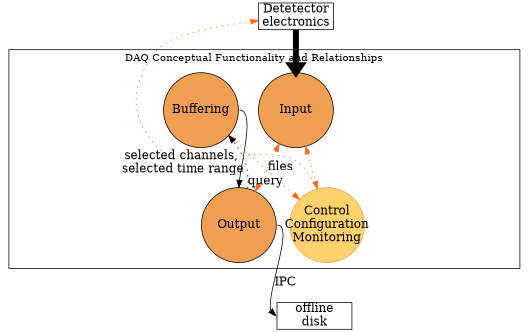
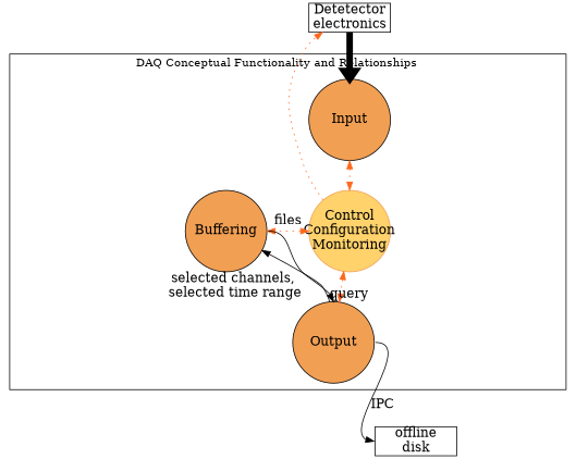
  digraph {
    compound=true
    rankdir=TB
    splines=true
    node [fillcolor="#f19f53" fixedsize=true fontsize=16 shape=circle style=filled]
    edge [fontsize=16 style=dotted]
    n1 [color="#f19f53" fillcolor="#ffd26c" label="Control\nConfiguration\nMonitoring" width=1.4]
    n2 [label=Input width=1.4]
    n3 [label=Buffering width=1.4]
    n4 [label=Output width=1.4]
    n5 [label="Detetector\nelectronics" shape=box width=1.4 fillcolor="" style=""]
    n6 [label="offline\ndisk" shape=box width=1.4 fillcolor="" style=""]
    subgraph cluster_1 {
      label="                                 DAQ Conceptual Functionality and Relationships                                       "
      n1
      n2
      n3
      n4
    }
    n1 -> n3 [color="#ff671b" constraint=false dir=both label=files]
-   n2 -> n4 [color="#ff671b" dir=both]
+   n1 -> n4 [color="#ff671b" dir=both]
    n1 -> n5 [color="#ff671b" constraint=false dir=forward]
    n2 -> n1 [color="#ff671b" dir=both]
    n3 -> n4 [headport=n tailport=e xlabel="  selected channels,\n   selected time range" style=""]
-   n4 -> n3 [constraint=false taillabel=query]
+   n4 -> n3 [constraint=false style=solid taillabel=query]
    n4 -> n6 [headport=w label="IPC  " tailport=e style=""]
    n5 -> n2 [penwidth=8 style=""]
  }
